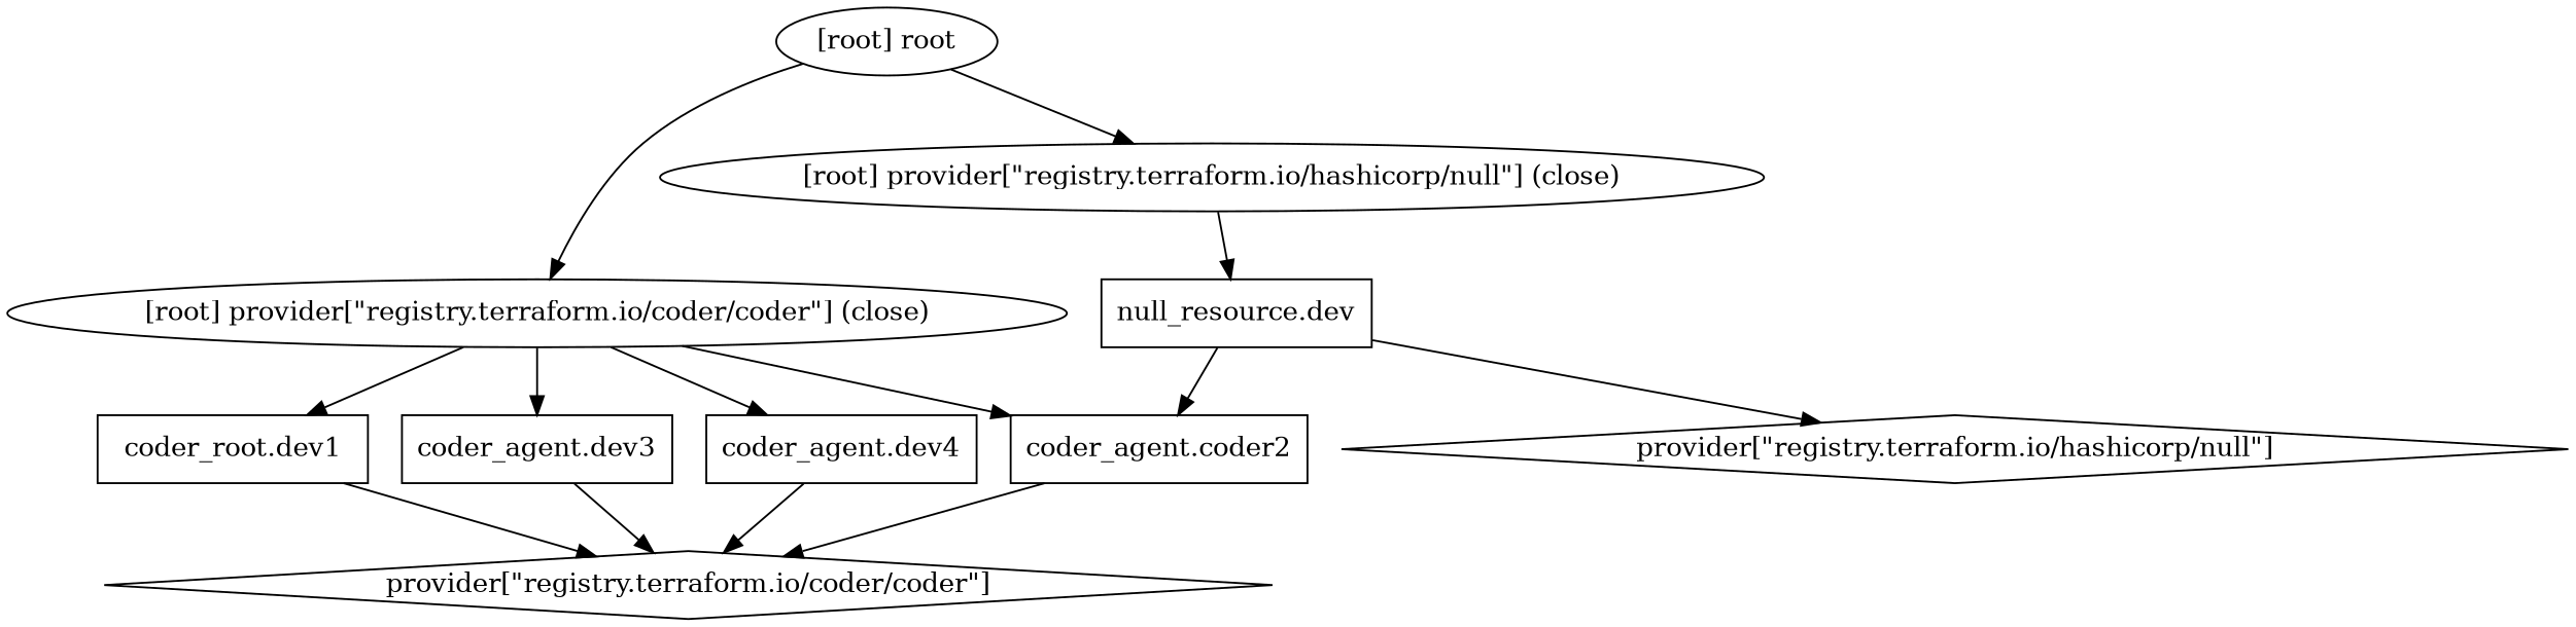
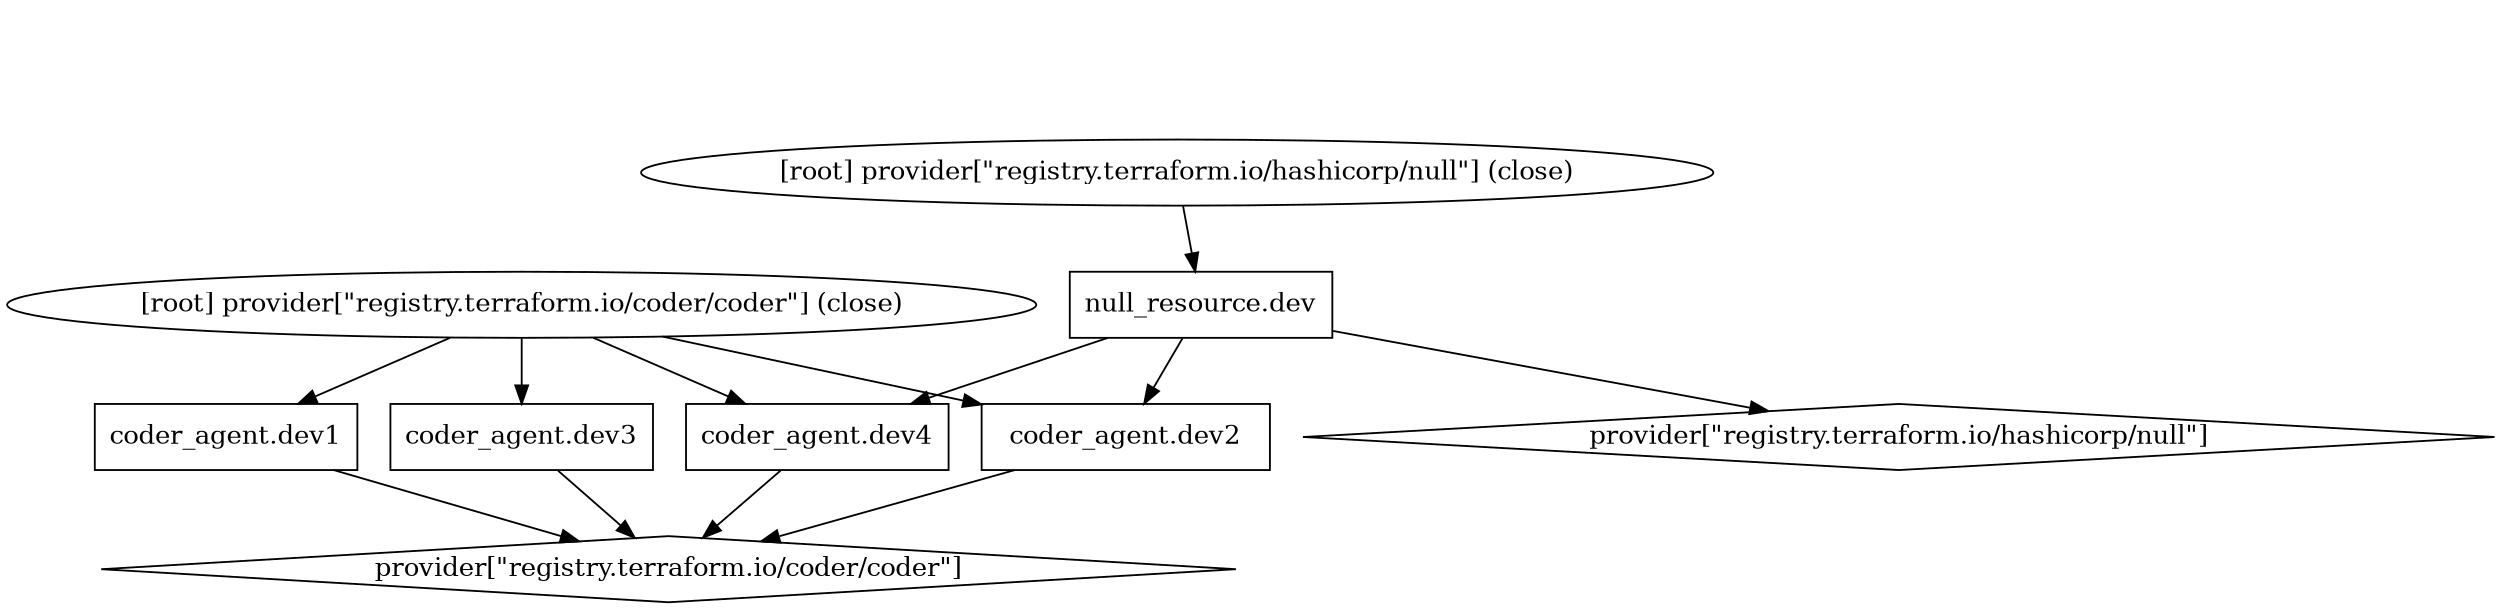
  digraph {
    compound=true
    newrank=true
    node [shape=box]
-   n1 [label="coder_root.dev1"]
+   n1 [label="coder_agent.dev1"]
    n2 [label="provider[\"registry.terraform.io/coder/coder\"]" shape=diamond]
-   n3 [label="coder_agent.coder2"]
+   n3 [label="coder_agent.dev2"]
    n4 [label="coder_agent.dev3"]
    n5 [label="coder_agent.dev4"]
    n6 [label="null_resource.dev"]
    n7 [label="provider[\"registry.terraform.io/hashicorp/null\"]" shape=diamond]
    "[root] provider[\"registry.terraform.io/coder/coder\"] (close)" [shape=""]
    "[root] provider[\"registry.terraform.io/hashicorp/null\"] (close)" [shape=""]
-   "[root] root" [shape=""]
    subgraph sub_1 {
      n1
      n2
      n3
      n4
      n5
      n6
      n7
      "[root] provider[\"registry.terraform.io/coder/coder\"] (close)"
      "[root] provider[\"registry.terraform.io/hashicorp/null\"] (close)"
-     "[root] root"
    }
    n1 -> n2
    n3 -> n2
    n4 -> n2
    n5 -> n2
    n6 -> n3
+   n6 -> n5
    n6 -> n7
    "[root] provider[\"registry.terraform.io/coder/coder\"] (close)" -> n1
    "[root] provider[\"registry.terraform.io/coder/coder\"] (close)" -> n3
    "[root] provider[\"registry.terraform.io/coder/coder\"] (close)" -> n4
    "[root] provider[\"registry.terraform.io/coder/coder\"] (close)" -> n5
    "[root] provider[\"registry.terraform.io/hashicorp/null\"] (close)" -> n6
-   "[root] root" -> "[root] provider[\"registry.terraform.io/coder/coder\"] (close)"
-   "[root] root" -> "[root] provider[\"registry.terraform.io/hashicorp/null\"] (close)"
  }
